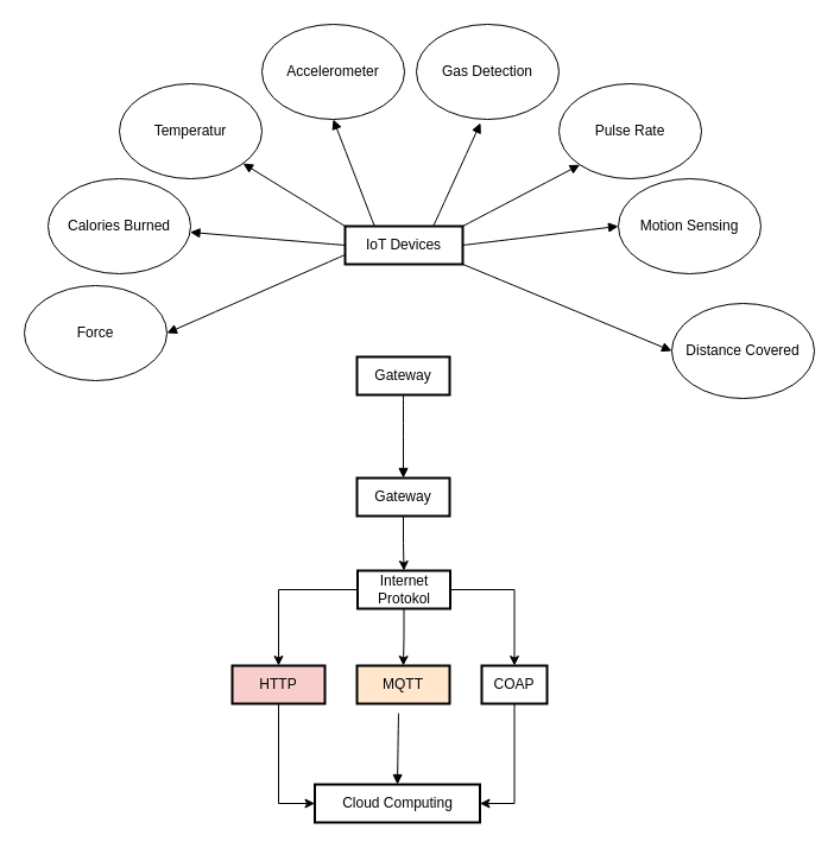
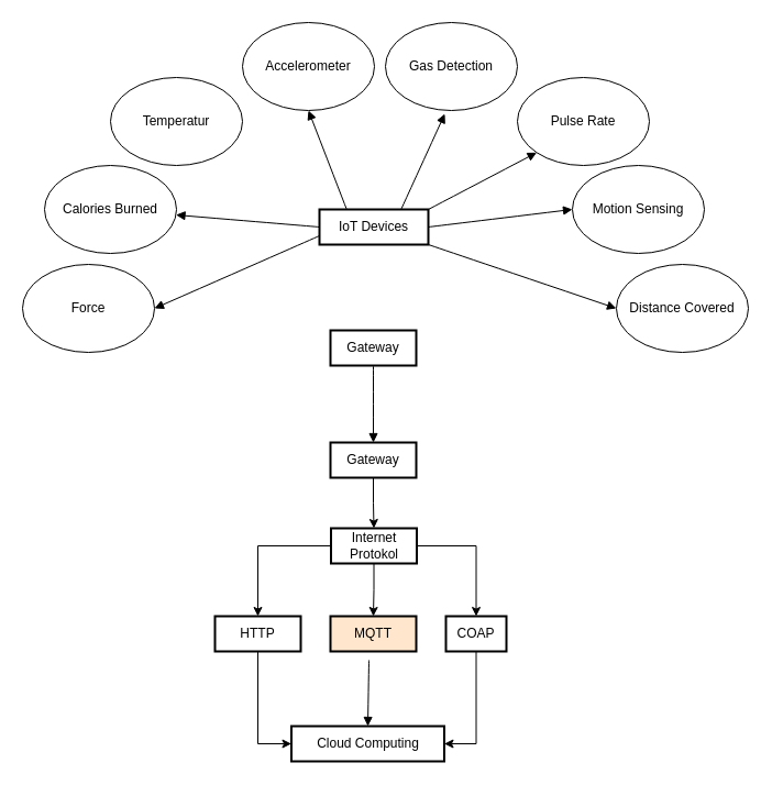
  <mxCell id="0" />
  <mxCell id="1" parent="0" />
  <mxCell id="2" value="IoT Devices" style="whiteSpace=wrap;strokeWidth=2;" parent="1" vertex="1"><mxGeometry x="290" y="190" width="99" height="32" as="geometry" /></mxCell>
  <mxCell id="3" value="" style="edgeStyle=orthogonalEdgeStyle;rounded=0;orthogonalLoop=1;jettySize=auto;html=1;" edge="1" parent="1" source="4" target="18"><mxGeometry relative="1" as="geometry" /></mxCell>
  <mxCell id="4" value="Gateway" style="whiteSpace=wrap;strokeWidth=2;" parent="1" vertex="1"><mxGeometry x="300" y="402" width="78" height="32" as="geometry" /></mxCell>
  <mxCell id="5" value="Cloud Computing" style="whiteSpace=wrap;strokeWidth=2;" parent="1" vertex="1"><mxGeometry x="264.5" y="660" width="139" height="32" as="geometry" /></mxCell>
  <mxCell id="6" value="" style="curved=1;startArrow=none;endArrow=block;entryX=0.5;entryY=0;exitX=0.5;exitY=1;exitDx=0;exitDy=0;" parent="1" source="33" target="4" edge="1"><mxGeometry relative="1" as="geometry"><Array as="points" /><mxPoint x="340" y="340" as="sourcePoint" /></mxGeometry></mxCell>
  <mxCell id="7" value="" style="curved=1;startArrow=none;endArrow=block;entryX=0.5;entryY=0;" parent="1" target="5" edge="1"><mxGeometry relative="1" as="geometry"><Array as="points" /><mxPoint x="335" y="600" as="sourcePoint" /></mxGeometry></mxCell>
  <mxCell id="8" value="Calories Burned" style="ellipse;whiteSpace=wrap;html=1;" vertex="1" parent="1"><mxGeometry x="40" y="150" width="120" height="80" as="geometry" /></mxCell>
  <mxCell id="9" value="Temperatur" style="ellipse;whiteSpace=wrap;html=1;" vertex="1" parent="1"><mxGeometry x="100" y="70" width="120" height="80" as="geometry" /></mxCell>
  <mxCell id="10" value="Force" style="ellipse;whiteSpace=wrap;html=1;" vertex="1" parent="1"><mxGeometry x="20" y="240" width="120" height="80" as="geometry" /></mxCell>
  <mxCell id="11" value="Accelerometer" style="ellipse;whiteSpace=wrap;html=1;" vertex="1" parent="1"><mxGeometry x="220" y="20" width="120" height="80" as="geometry" /></mxCell>
  <mxCell id="12" value="Gas Detection" style="ellipse;whiteSpace=wrap;html=1;" vertex="1" parent="1"><mxGeometry x="350" y="20" width="120" height="80" as="geometry" /></mxCell>
  <mxCell id="13" value="Pulse Rate" style="ellipse;whiteSpace=wrap;html=1;" vertex="1" parent="1"><mxGeometry x="470" y="70" width="120" height="80" as="geometry" /></mxCell>
- <mxCell id="14" value="HTTP" style="whiteSpace=wrap;strokeWidth=2;fillColor=#f8cecc;" vertex="1" parent="1"><mxGeometry x="195" y="560" width="78" height="32" as="geometry" /></mxCell>
+ <mxCell id="14" value="HTTP" style="whiteSpace=wrap;strokeWidth=2;" vertex="1" parent="1"><mxGeometry x="195" y="560" width="78" height="32" as="geometry" /></mxCell>
  <mxCell id="15" value="MQTT" style="whiteSpace=wrap;strokeWidth=2;fillColor=#ffe6cc;" vertex="1" parent="1"><mxGeometry x="300" y="560" width="78" height="32" as="geometry" /></mxCell>
  <mxCell id="16" value="COAP" style="whiteSpace=wrap;strokeWidth=2;" vertex="1" parent="1"><mxGeometry x="405" y="560" width="55" height="32" as="geometry" /></mxCell>
  <mxCell id="17" value="" style="edgeStyle=orthogonalEdgeStyle;rounded=0;orthogonalLoop=1;jettySize=auto;html=1;" edge="1" parent="1" source="18" target="15"><mxGeometry relative="1" as="geometry" /></mxCell>
  <mxCell id="18" value="Internet Protokol" style="whiteSpace=wrap;strokeWidth=2;" vertex="1" parent="1"><mxGeometry x="300.5" y="480" width="78" height="32" as="geometry" /></mxCell>
  <mxCell id="19" value="" style="edgeStyle=orthogonalEdgeStyle;rounded=0;orthogonalLoop=1;jettySize=auto;html=1;exitX=1;exitY=0.5;exitDx=0;exitDy=0;entryX=0.5;entryY=0;entryDx=0;entryDy=0;" edge="1" parent="1" source="18" target="16"><mxGeometry relative="1" as="geometry"><mxPoint x="350" y="522" as="sourcePoint" /><mxPoint x="349" y="570" as="targetPoint" /></mxGeometry></mxCell>
  <mxCell id="20" value="" style="edgeStyle=orthogonalEdgeStyle;rounded=0;orthogonalLoop=1;jettySize=auto;html=1;exitX=0;exitY=0.5;exitDx=0;exitDy=0;entryX=0.5;entryY=0;entryDx=0;entryDy=0;" edge="1" parent="1" source="18" target="14"><mxGeometry relative="1" as="geometry"><mxPoint x="389" y="506" as="sourcePoint" /><mxPoint x="454" y="570" as="targetPoint" /></mxGeometry></mxCell>
  <mxCell id="21" value="" style="edgeStyle=orthogonalEdgeStyle;rounded=0;orthogonalLoop=1;jettySize=auto;html=1;exitX=0.5;exitY=1;exitDx=0;exitDy=0;entryX=1;entryY=0.5;entryDx=0;entryDy=0;" edge="1" parent="1" source="16" target="5"><mxGeometry relative="1" as="geometry"><mxPoint x="389" y="506" as="sourcePoint" /><mxPoint x="510" y="670" as="targetPoint" /></mxGeometry></mxCell>
  <mxCell id="22" value="" style="edgeStyle=orthogonalEdgeStyle;rounded=0;orthogonalLoop=1;jettySize=auto;html=1;exitX=0.5;exitY=1;exitDx=0;exitDy=0;entryX=0;entryY=0.5;entryDx=0;entryDy=0;" edge="1" parent="1" source="14" target="5"><mxGeometry relative="1" as="geometry"><mxPoint x="311" y="506" as="sourcePoint" /><mxPoint x="200" y="730" as="targetPoint" /></mxGeometry></mxCell>
  <mxCell id="23" value="Motion Sensing" style="ellipse;whiteSpace=wrap;html=1;" vertex="1" parent="1"><mxGeometry x="520" y="150" width="120" height="80" as="geometry" /></mxCell>
- <mxCell id="24" value="Distance Covered" style="ellipse;whiteSpace=wrap;html=1;" vertex="1" parent="1"><mxGeometry x="565" y="255" width="120" height="80" as="geometry" /></mxCell>
+ <mxCell id="24" value="Distance Covered" style="ellipse;whiteSpace=wrap;html=1;" vertex="1" parent="1"><mxGeometry x="560" y="240" width="120" height="80" as="geometry" /></mxCell>
  <mxCell id="25" value="" style="curved=1;startArrow=none;endArrow=block;exitX=0;exitY=0.75;entryX=1;entryY=0.5;exitDx=0;exitDy=0;entryDx=0;entryDy=0;" edge="1" parent="1" source="2" target="10"><mxGeometry relative="1" as="geometry"><Array as="points" /><mxPoint x="350" y="232" as="sourcePoint" /><mxPoint x="349" y="412" as="targetPoint" /></mxGeometry></mxCell>
  <mxCell id="26" value="" style="curved=1;startArrow=none;endArrow=block;exitX=0;exitY=0.5;exitDx=0;exitDy=0;" edge="1" parent="1" source="2" target="8"><mxGeometry relative="1" as="geometry"><Array as="points" /><mxPoint x="300" y="224" as="sourcePoint" /><mxPoint x="150" y="290" as="targetPoint" /></mxGeometry></mxCell>
  <mxCell id="27" value="" style="curved=1;startArrow=none;endArrow=block;exitX=0.25;exitY=0;entryX=0.5;entryY=1;exitDx=0;exitDy=0;entryDx=0;entryDy=0;" edge="1" parent="1" source="2" target="11"><mxGeometry relative="1" as="geometry"><Array as="points" /><mxPoint x="310" y="234" as="sourcePoint" /><mxPoint x="160" y="300" as="targetPoint" /></mxGeometry></mxCell>
  <mxCell id="28" value="" style="curved=1;startArrow=none;endArrow=block;exitX=0.75;exitY=0;entryX=0.45;entryY=1.038;exitDx=0;exitDy=0;entryDx=0;entryDy=0;entryPerimeter=0;" edge="1" parent="1" source="2" target="12"><mxGeometry relative="1" as="geometry"><Array as="points" /><mxPoint x="320" y="244" as="sourcePoint" /><mxPoint x="170" y="310" as="targetPoint" /></mxGeometry></mxCell>
- <mxCell id="29" value="" style="curved=1;startArrow=none;endArrow=block;exitX=0;exitY=0;exitDx=0;exitDy=0;" edge="1" parent="1" source="2" target="9"><mxGeometry relative="1" as="geometry"><Array as="points" /><mxPoint x="330" y="254" as="sourcePoint" /><mxPoint x="180" as="targetPoint" y="320" /></mxGeometry></mxCell>
  <mxCell id="30" value="" style="curved=1;startArrow=none;endArrow=block;exitX=1;exitY=1;entryX=0;entryY=0.5;exitDx=0;exitDy=0;entryDx=0;entryDy=0;" edge="1" parent="1" source="2" target="24"><mxGeometry relative="1" as="geometry"><Array as="points" /><mxPoint x="340" y="264" as="sourcePoint" /><mxPoint x="190" y="330" as="targetPoint" /></mxGeometry></mxCell>
  <mxCell id="31" value="" style="curved=1;startArrow=none;endArrow=block;exitX=1;exitY=0;entryX=0;entryY=1;exitDx=0;exitDy=0;entryDx=0;entryDy=0;" edge="1" parent="1" source="2" target="13"><mxGeometry relative="1" as="geometry"><Array as="points" /><mxPoint x="340" y="264" as="sourcePoint" /><mxPoint x="190" y="330" as="targetPoint" /></mxGeometry></mxCell>
  <mxCell id="32" value="" style="curved=1;startArrow=none;endArrow=block;exitX=1;exitY=0.5;entryX=0;entryY=0.5;exitDx=0;exitDy=0;entryDx=0;entryDy=0;" edge="1" parent="1" source="2" target="23"><mxGeometry relative="1" as="geometry"><Array as="points" /><mxPoint x="350" y="274" as="sourcePoint" /><mxPoint x="200" y="340" as="targetPoint" /></mxGeometry></mxCell>
  <mxCell id="33" value="Gateway" style="whiteSpace=wrap;strokeWidth=2;" vertex="1" parent="1"><mxGeometry x="300" y="300" width="78" height="32" as="geometry" /></mxCell>
